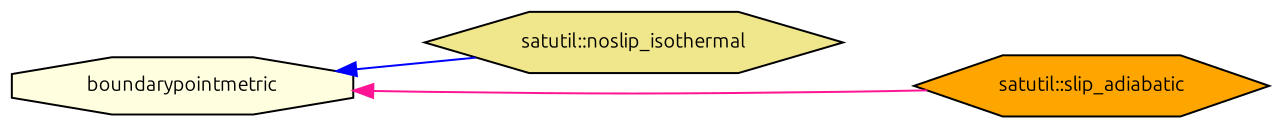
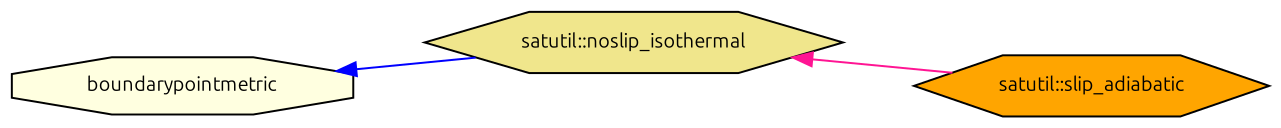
  digraph {
    fontname=Ubuntu
    rankdir=LR
    node [color=black fontname=Ubuntu fontsize=10 shape=hexagon style=filled]
    edge [dir=back fontname=Ubuntu fontsize=10 labelfontname=Helvetica labelfontsize=10 style=solid]
    n1 [fillcolor=lightyellow fontcolor=black height=0.2 label=boundarypointmetric shape=octagon width=0.4]
    n2 [fillcolor=khaki height=0.2 label="satutil::noslip_isothermal" width=0.4]
    n3 [fillcolor=orange height=0.2 label="satutil::slip_adiabatic" width=0.4]
    n1 -> n2 [color=blue]
-   n1 -> n3 [color=deeppink]
+   n2 -> n3 [color=deeppink]
  }
